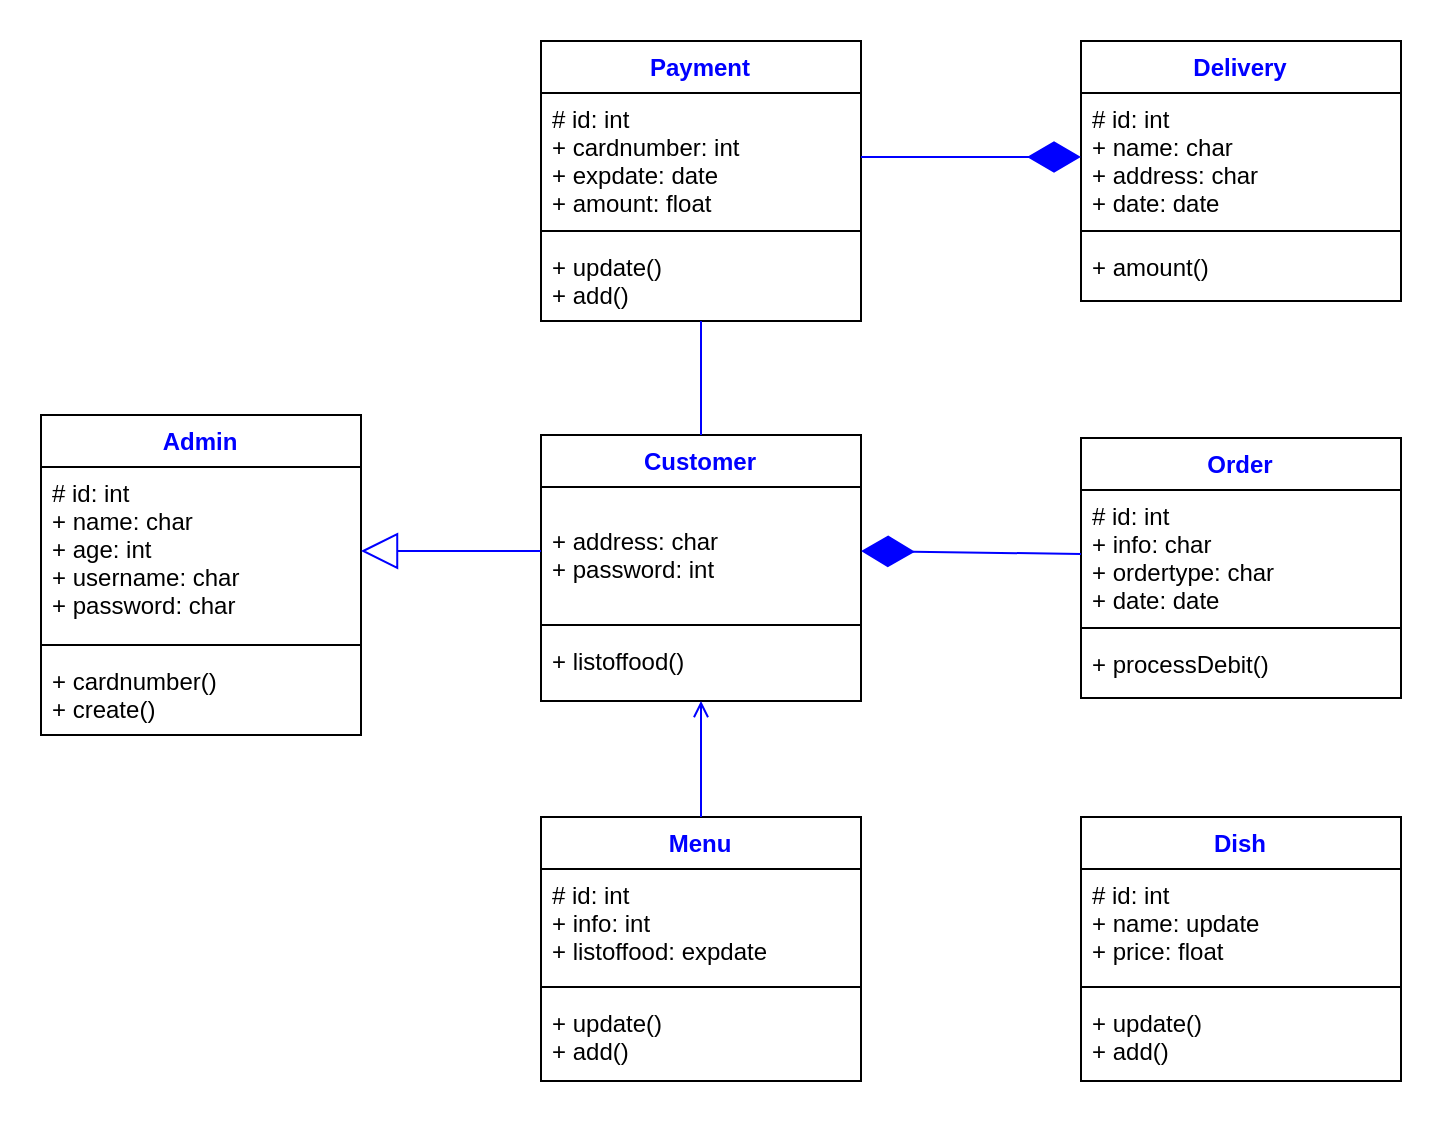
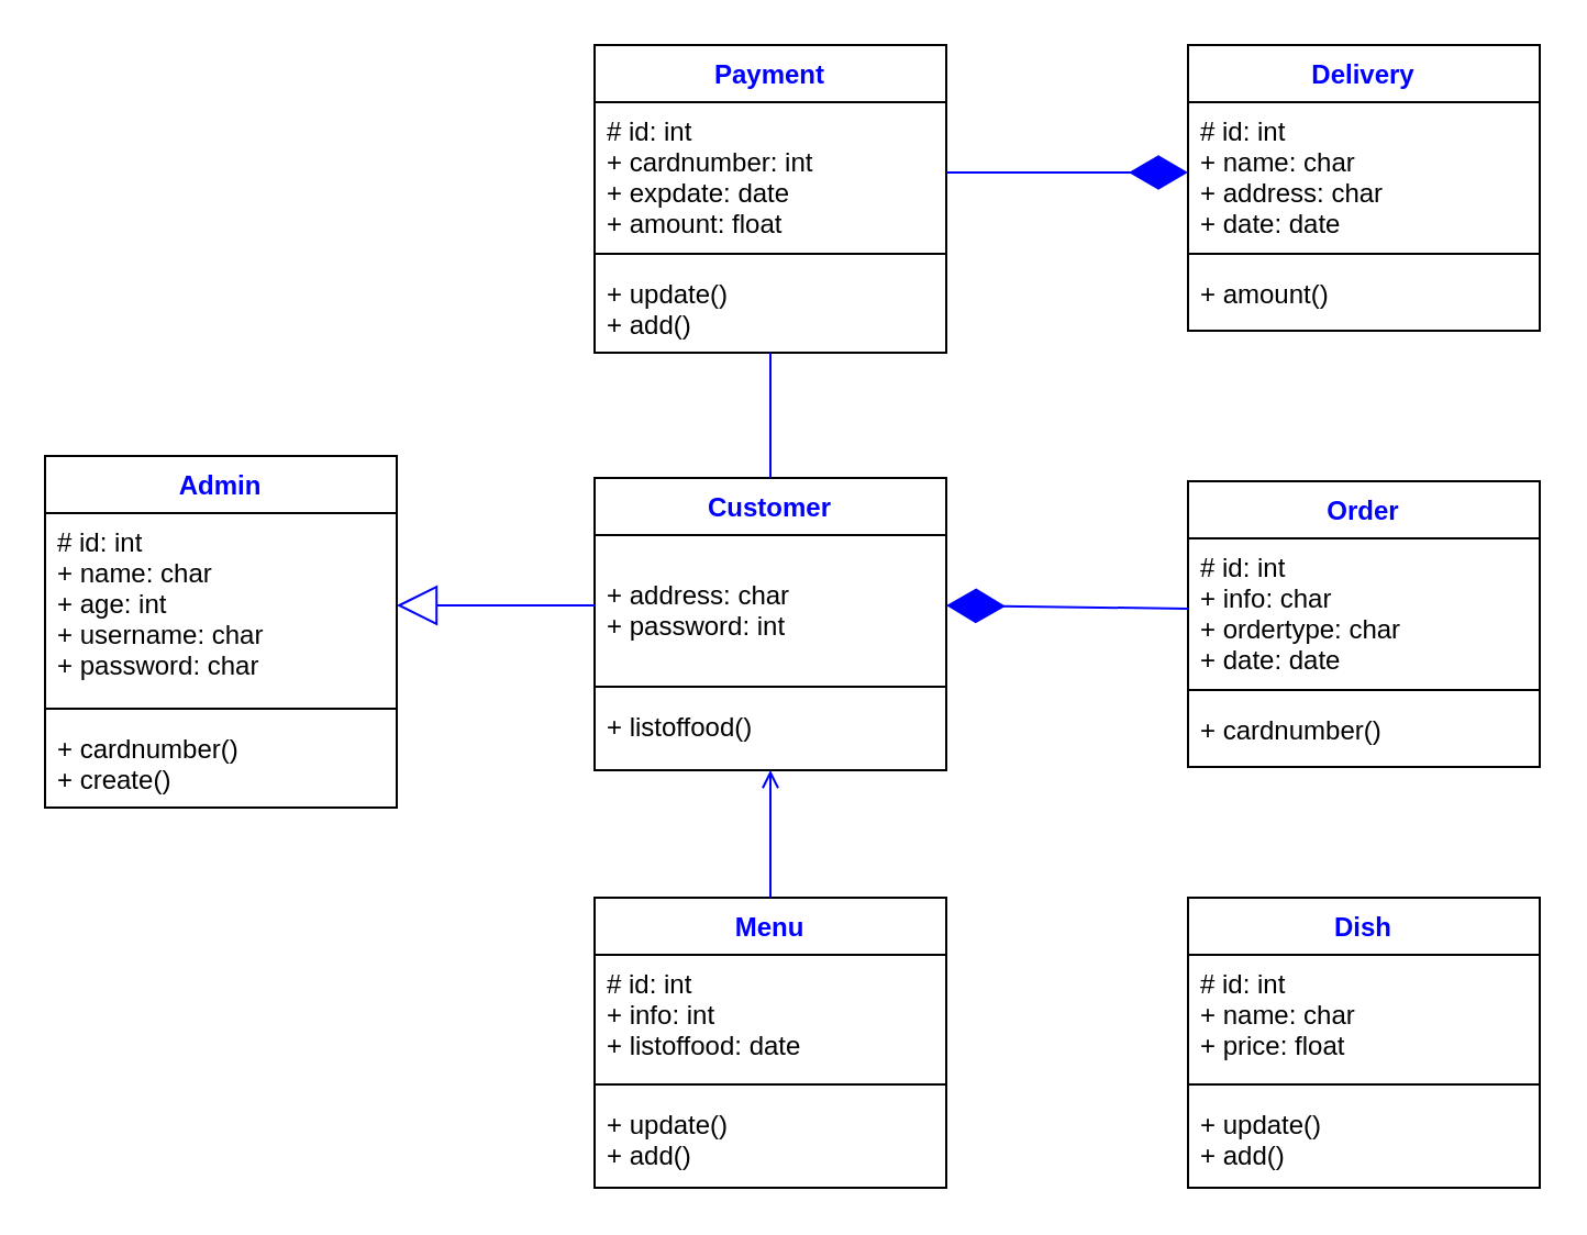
  <mxCell id="0" />
  <mxCell id="1" parent="0" />
  <mxCell id="2" value="Delivery" style="swimlane;fontStyle=1;align=center;verticalAlign=top;childLayout=stackLayout;horizontal=1;startSize=26;horizontalStack=0;resizeParent=1;resizeLast=0;collapsible=1;marginBottom=0;rounded=0;shadow=0;strokeWidth=1;fontColor=#0000FF;" parent="1" vertex="1"><mxGeometry x="540" y="20" width="160" height="130" as="geometry"><mxRectangle x="230" y="140" width="160" height="26" as="alternateBounds" /></mxGeometry></mxCell>
  <mxCell id="3" value="# id: int&#10;+ name: char&#10;+ address: char&#10;+ date: date" style="text;align=left;verticalAlign=top;spacingLeft=4;spacingRight=4;overflow=hidden;rotatable=0;points=[[0,0.5],[1,0.5]];portConstraint=eastwest;" parent="2" vertex="1"><mxGeometry y="26" width="160" height="64" as="geometry" /></mxCell>
  <mxCell id="4" value="" style="line;html=1;strokeWidth=1;align=left;verticalAlign=middle;spacingTop=-1;spacingLeft=3;spacingRight=3;rotatable=0;labelPosition=right;points=[];portConstraint=eastwest;" parent="2" vertex="1"><mxGeometry y="90" width="160" height="10" as="geometry" /></mxCell>
  <mxCell id="5" value="+ amount()" style="text;align=left;verticalAlign=top;spacingLeft=4;spacingRight=4;overflow=hidden;rotatable=0;points=[[0,0.5],[1,0.5]];portConstraint=eastwest;" parent="2" vertex="1"><mxGeometry y="100" width="160" height="26" as="geometry" /></mxCell>
  <mxCell id="6" value="Payment" style="swimlane;fontStyle=1;align=center;verticalAlign=top;childLayout=stackLayout;horizontal=1;startSize=26;horizontalStack=0;resizeParent=1;resizeLast=0;collapsible=1;marginBottom=0;rounded=0;shadow=0;strokeWidth=1;fontColor=#0000FF;" vertex="1" parent="1"><mxGeometry x="270" y="20" width="160" height="140" as="geometry"><mxRectangle x="230" y="140" width="160" height="26" as="alternateBounds" /></mxGeometry></mxCell>
  <mxCell id="7" value="# id: int&#10;+ cardnumber: int&#10;+ expdate: date&#10;+ amount: float" style="text;align=left;verticalAlign=top;spacingLeft=4;spacingRight=4;overflow=hidden;rotatable=0;points=[[0,0.5],[1,0.5]];portConstraint=eastwest;" vertex="1" parent="6"><mxGeometry y="26" width="160" height="64" as="geometry" /></mxCell>
  <mxCell id="8" value="" style="line;html=1;strokeWidth=1;align=left;verticalAlign=middle;spacingTop=-1;spacingLeft=3;spacingRight=3;rotatable=0;labelPosition=right;points=[];portConstraint=eastwest;" vertex="1" parent="6"><mxGeometry y="90" width="160" height="10" as="geometry" /></mxCell>
  <mxCell id="9" value="+ update()&#10;+ add()" style="text;align=left;verticalAlign=top;spacingLeft=4;spacingRight=4;overflow=hidden;rotatable=0;points=[[0,0.5],[1,0.5]];portConstraint=eastwest;" vertex="1" parent="6"><mxGeometry y="100" width="160" height="40" as="geometry" /></mxCell>
  <mxCell id="10" value="Customer" style="swimlane;fontStyle=1;align=center;verticalAlign=top;childLayout=stackLayout;horizontal=1;startSize=26;horizontalStack=0;resizeParent=1;resizeLast=0;collapsible=1;marginBottom=0;rounded=0;shadow=0;strokeWidth=1;fontColor=#0000FF;" vertex="1" parent="1"><mxGeometry x="270" y="217" width="160" height="133" as="geometry"><mxRectangle x="230" y="140" width="160" height="26" as="alternateBounds" /></mxGeometry></mxCell>
  <mxCell id="11" value="&#10;+ address: char&#10;+ password: int" style="text;align=left;verticalAlign=top;spacingLeft=4;spacingRight=4;overflow=hidden;rotatable=0;points=[[0,0.5],[1,0.5]];portConstraint=eastwest;" vertex="1" parent="10"><mxGeometry y="26" width="160" height="64" as="geometry" /></mxCell>
  <mxCell id="12" value="" style="line;html=1;strokeWidth=1;align=left;verticalAlign=middle;spacingTop=-1;spacingLeft=3;spacingRight=3;rotatable=0;labelPosition=right;points=[];portConstraint=eastwest;" vertex="1" parent="10"><mxGeometry y="90" width="160" height="10" as="geometry" /></mxCell>
  <mxCell id="13" value="+ listoffood()" style="text;align=left;verticalAlign=top;spacingLeft=4;spacingRight=4;overflow=hidden;rotatable=0;points=[[0,0.5],[1,0.5]];portConstraint=eastwest;" vertex="1" parent="10"><mxGeometry y="100" width="160" height="26" as="geometry" /></mxCell>
  <mxCell id="14" value="Menu" style="swimlane;fontStyle=1;align=center;verticalAlign=top;childLayout=stackLayout;horizontal=1;startSize=26;horizontalStack=0;resizeParent=1;resizeLast=0;collapsible=1;marginBottom=0;rounded=0;shadow=0;strokeWidth=1;fontColor=#0000FF;" vertex="1" parent="1"><mxGeometry x="270" y="408" width="160" height="132" as="geometry"><mxRectangle x="230" y="140" width="160" height="26" as="alternateBounds" /></mxGeometry></mxCell>
- <mxCell id="15" value="# id: int&#10;+ info: int&#10;+ listoffood: expdate" style="text;align=left;verticalAlign=top;spacingLeft=4;spacingRight=4;overflow=hidden;rotatable=0;points=[[0,0.5],[1,0.5]];portConstraint=eastwest;" vertex="1" parent="14"><mxGeometry y="26" width="160" height="54" as="geometry" /></mxCell>
+ <mxCell id="15" value="# id: int&#10;+ info: int&#10;+ listoffood: date" style="text;align=left;verticalAlign=top;spacingLeft=4;spacingRight=4;overflow=hidden;rotatable=0;points=[[0,0.5],[1,0.5]];portConstraint=eastwest;" vertex="1" parent="14"><mxGeometry y="26" width="160" height="54" as="geometry" /></mxCell>
  <mxCell id="16" value="" style="line;html=1;strokeWidth=1;align=left;verticalAlign=middle;spacingTop=-1;spacingLeft=3;spacingRight=3;rotatable=0;labelPosition=right;points=[];portConstraint=eastwest;" vertex="1" parent="14"><mxGeometry y="80" width="160" height="10" as="geometry" /></mxCell>
  <mxCell id="17" value="+ update()&#10;+ add()" style="text;align=left;verticalAlign=top;spacingLeft=4;spacingRight=4;overflow=hidden;rotatable=0;points=[[0,0.5],[1,0.5]];portConstraint=eastwest;" vertex="1" parent="14"><mxGeometry y="90" width="160" height="40" as="geometry" /></mxCell>
  <mxCell id="18" value="Order" style="swimlane;fontStyle=1;align=center;verticalAlign=top;childLayout=stackLayout;horizontal=1;startSize=26;horizontalStack=0;resizeParent=1;resizeLast=0;collapsible=1;marginBottom=0;rounded=0;shadow=0;strokeWidth=1;fontColor=#0000FF;" vertex="1" parent="1"><mxGeometry x="540" y="218.5" width="160" height="130" as="geometry"><mxRectangle x="230" y="140" width="160" height="26" as="alternateBounds" /></mxGeometry></mxCell>
  <mxCell id="19" value="# id: int&#10;+ info: char&#10;+ ordertype: char&#10;+ date: date" style="text;align=left;verticalAlign=top;spacingLeft=4;spacingRight=4;overflow=hidden;rotatable=0;points=[[0,0.5],[1,0.5]];portConstraint=eastwest;" vertex="1" parent="18"><mxGeometry y="26" width="160" height="64" as="geometry" /></mxCell>
  <mxCell id="20" value="" style="line;html=1;strokeWidth=1;align=left;verticalAlign=middle;spacingTop=-1;spacingLeft=3;spacingRight=3;rotatable=0;labelPosition=right;points=[];portConstraint=eastwest;" vertex="1" parent="18"><mxGeometry y="90" width="160" height="10" as="geometry" /></mxCell>
- <mxCell id="21" value="+ processDebit()" style="text;align=left;verticalAlign=top;spacingLeft=4;spacingRight=4;overflow=hidden;rotatable=0;points=[[0,0.5],[1,0.5]];portConstraint=eastwest;" vertex="1" parent="18"><mxGeometry y="100" width="160" height="26" as="geometry" /></mxCell>
+ <mxCell id="21" value="+ cardnumber()" style="text;align=left;verticalAlign=top;spacingLeft=4;spacingRight=4;overflow=hidden;rotatable=0;points=[[0,0.5],[1,0.5]];portConstraint=eastwest;" vertex="1" parent="18"><mxGeometry y="100" width="160" height="26" as="geometry" /></mxCell>
  <mxCell id="22" value="Dish" style="swimlane;fontStyle=1;align=center;verticalAlign=top;childLayout=stackLayout;horizontal=1;startSize=26;horizontalStack=0;resizeParent=1;resizeLast=0;collapsible=1;marginBottom=0;rounded=0;shadow=0;strokeWidth=1;fontColor=#0000FF;" vertex="1" parent="1"><mxGeometry x="540" y="408" width="160" height="132" as="geometry"><mxRectangle x="230" y="140" width="160" height="26" as="alternateBounds" /></mxGeometry></mxCell>
- <mxCell id="23" value="# id: int&#10;+ name: update&#10;+ price: float" style="text;align=left;verticalAlign=top;spacingLeft=4;spacingRight=4;overflow=hidden;rotatable=0;points=[[0,0.5],[1,0.5]];portConstraint=eastwest;" vertex="1" parent="22"><mxGeometry y="26" width="160" height="54" as="geometry" /></mxCell>
+ <mxCell id="23" value="# id: int&#10;+ name: char&#10;+ price: float" style="text;align=left;verticalAlign=top;spacingLeft=4;spacingRight=4;overflow=hidden;rotatable=0;points=[[0,0.5],[1,0.5]];portConstraint=eastwest;" vertex="1" parent="22"><mxGeometry y="26" width="160" height="54" as="geometry" /></mxCell>
  <mxCell id="24" value="" style="line;html=1;strokeWidth=1;align=left;verticalAlign=middle;spacingTop=-1;spacingLeft=3;spacingRight=3;rotatable=0;labelPosition=right;points=[];portConstraint=eastwest;" vertex="1" parent="22"><mxGeometry y="80" width="160" height="10" as="geometry" /></mxCell>
  <mxCell id="25" value="+ update()&#10;+ add()" style="text;align=left;verticalAlign=top;spacingLeft=4;spacingRight=4;overflow=hidden;rotatable=0;points=[[0,0.5],[1,0.5]];portConstraint=eastwest;" vertex="1" parent="22"><mxGeometry y="90" width="160" height="40" as="geometry" /></mxCell>
  <mxCell id="26" value="Admin" style="swimlane;fontStyle=1;align=center;verticalAlign=top;childLayout=stackLayout;horizontal=1;startSize=26;horizontalStack=0;resizeParent=1;resizeLast=0;collapsible=1;marginBottom=0;rounded=0;shadow=0;strokeWidth=1;fontColor=#0000FF;" vertex="1" parent="1"><mxGeometry x="20" y="207" width="160" height="160" as="geometry"><mxRectangle x="230" y="140" width="160" height="26" as="alternateBounds" /></mxGeometry></mxCell>
  <mxCell id="27" value="# id: int&#10;+ name: char&#10;+ age: int&#10;+ username: char&#10;+ password: char" style="text;align=left;verticalAlign=top;spacingLeft=4;spacingRight=4;overflow=hidden;rotatable=0;points=[[0,0.5],[1,0.5]];portConstraint=eastwest;" vertex="1" parent="26"><mxGeometry y="26" width="160" height="84" as="geometry" /></mxCell>
  <mxCell id="28" value="" style="line;html=1;strokeWidth=1;align=left;verticalAlign=middle;spacingTop=-1;spacingLeft=3;spacingRight=3;rotatable=0;labelPosition=right;points=[];portConstraint=eastwest;" vertex="1" parent="26"><mxGeometry y="110" width="160" height="10" as="geometry" /></mxCell>
  <mxCell id="29" value="+ cardnumber()&#10;+ create()" style="text;align=left;verticalAlign=top;spacingLeft=4;spacingRight=4;overflow=hidden;rotatable=0;points=[[0,0.5],[1,0.5]];portConstraint=eastwest;" vertex="1" parent="26"><mxGeometry y="120" width="160" height="40" as="geometry" /></mxCell>
  <mxCell id="30" value="" style="endArrow=none;html=1;rounded=0;exitX=0.5;exitY=0;exitDx=0;exitDy=0;strokeColor=#0000FF;" edge="1" parent="1" source="10" target="9"><mxGeometry width="50" height="50" relative="1" as="geometry"><mxPoint x="360" y="280" as="sourcePoint" /><mxPoint x="410" y="230" as="targetPoint" /></mxGeometry></mxCell>
  <mxCell id="31" value="" style="endArrow=open;html=1;rounded=0;entryX=0.5;entryY=1;entryDx=0;entryDy=0;exitX=0.5;exitY=0;exitDx=0;exitDy=0;strokeColor=#0000FF;" edge="1" parent="1" source="14" target="10"><mxGeometry width="50" height="50" relative="1" as="geometry"><mxPoint x="360" y="280" as="sourcePoint" /><mxPoint x="410" y="230" as="targetPoint" /></mxGeometry></mxCell>
  <mxCell id="32" value="" style="endArrow=diamondThin;endFill=1;endSize=24;html=1;rounded=0;entryX=0;entryY=0.5;entryDx=0;entryDy=0;exitX=1;exitY=0.5;exitDx=0;exitDy=0;strokeColor=#0000FF;" edge="1" parent="1" source="7" target="3"><mxGeometry width="160" relative="1" as="geometry"><mxPoint x="500" y="120" as="sourcePoint" /><mxPoint x="460" y="260" as="targetPoint" /></mxGeometry></mxCell>
  <mxCell id="33" value="" style="endArrow=diamondThin;endFill=1;endSize=24;html=1;rounded=0;entryX=1;entryY=0.5;entryDx=0;entryDy=0;exitX=0;exitY=0.5;exitDx=0;exitDy=0;strokeColor=#0000FF;" edge="1" parent="1" source="19" target="11"><mxGeometry width="160" relative="1" as="geometry"><mxPoint x="490" y="310" as="sourcePoint" /><mxPoint x="450" y="260" as="targetPoint" /></mxGeometry></mxCell>
  <mxCell id="34" value="" style="endArrow=block;endSize=16;endFill=0;html=1;rounded=0;entryX=1;entryY=0.5;entryDx=0;entryDy=0;exitX=0;exitY=0.5;exitDx=0;exitDy=0;strokeColor=#0000FF;" edge="1" parent="1" source="11" target="27"><mxGeometry width="160" relative="1" as="geometry"><mxPoint x="300" y="270" as="sourcePoint" /><mxPoint x="460" y="270" as="targetPoint" /></mxGeometry></mxCell>
